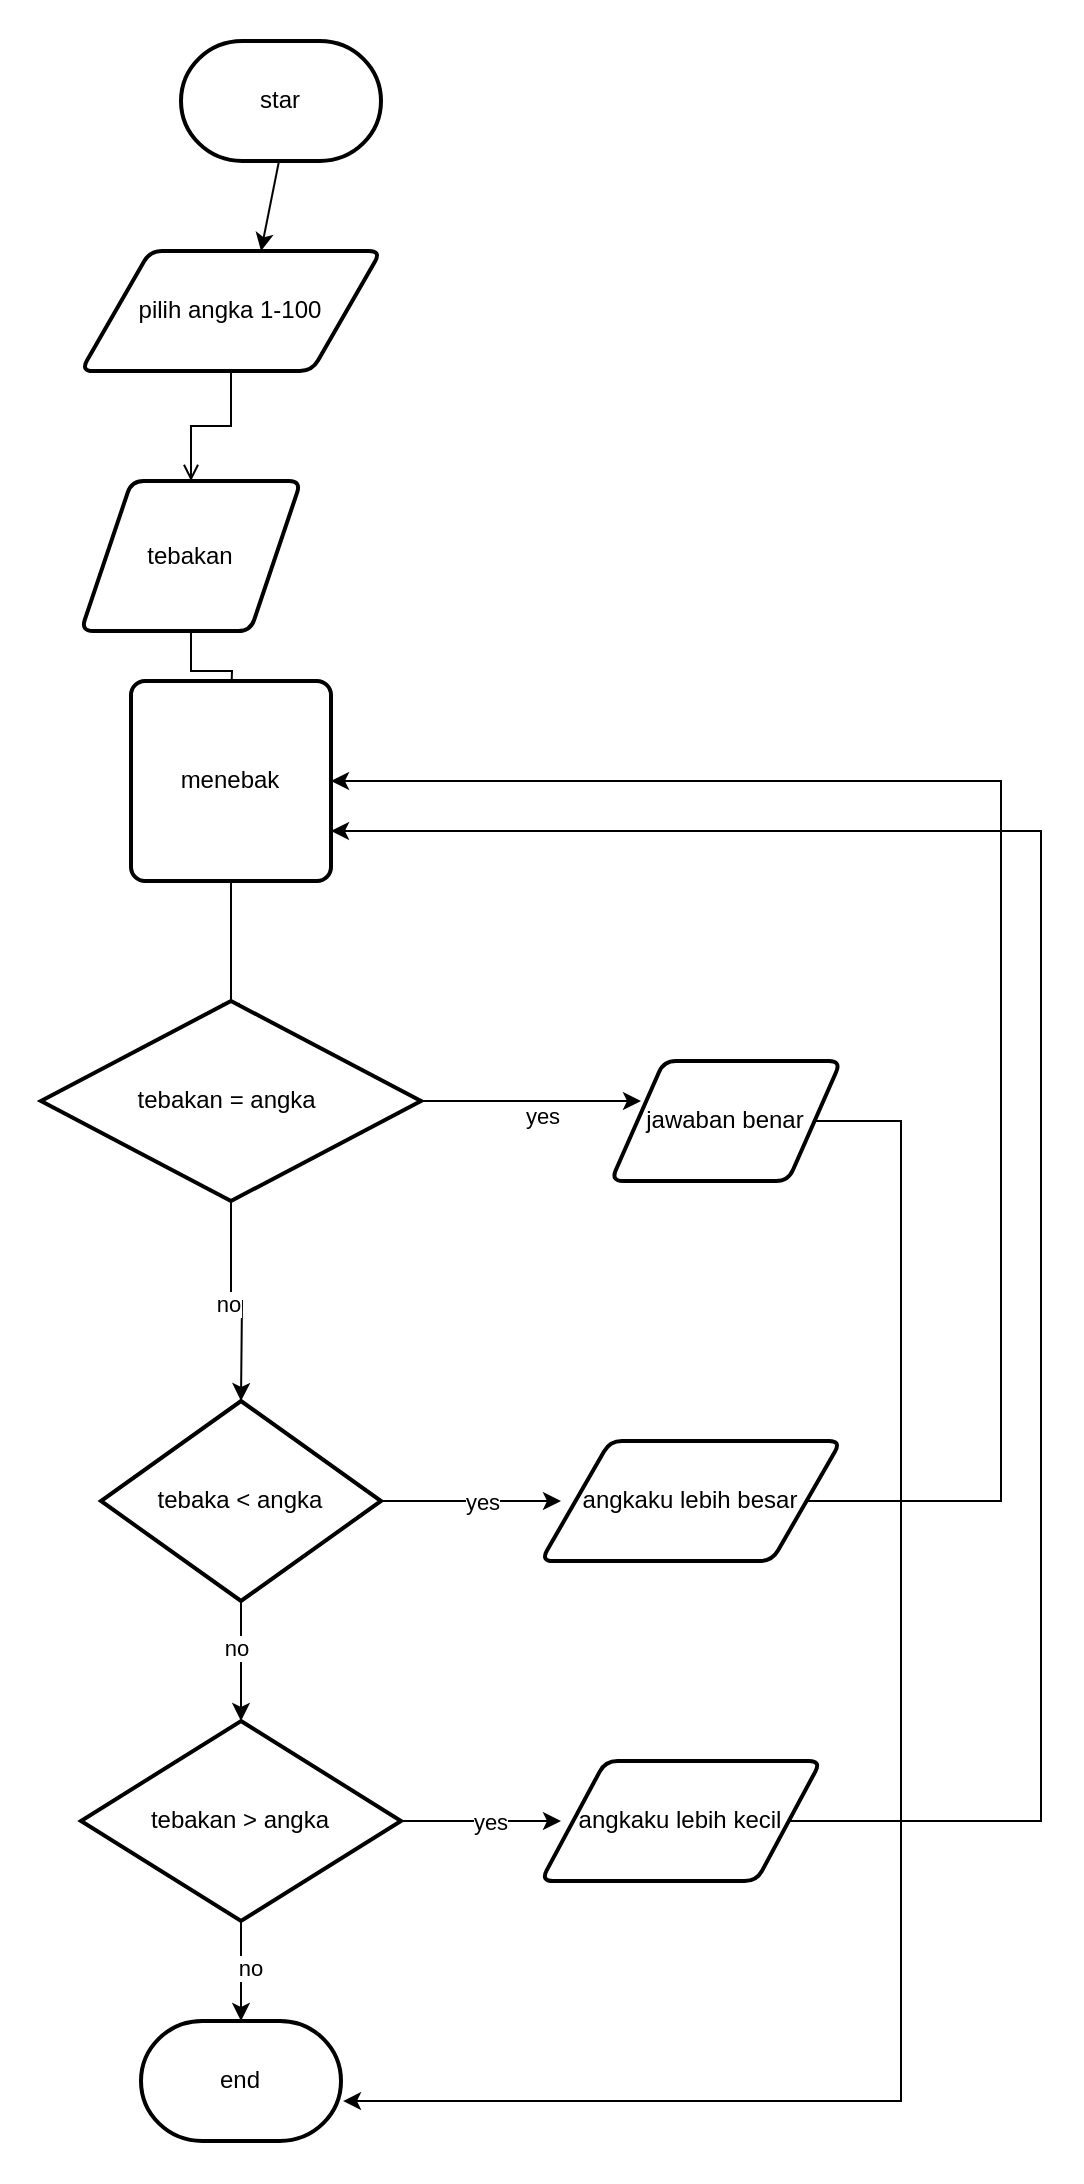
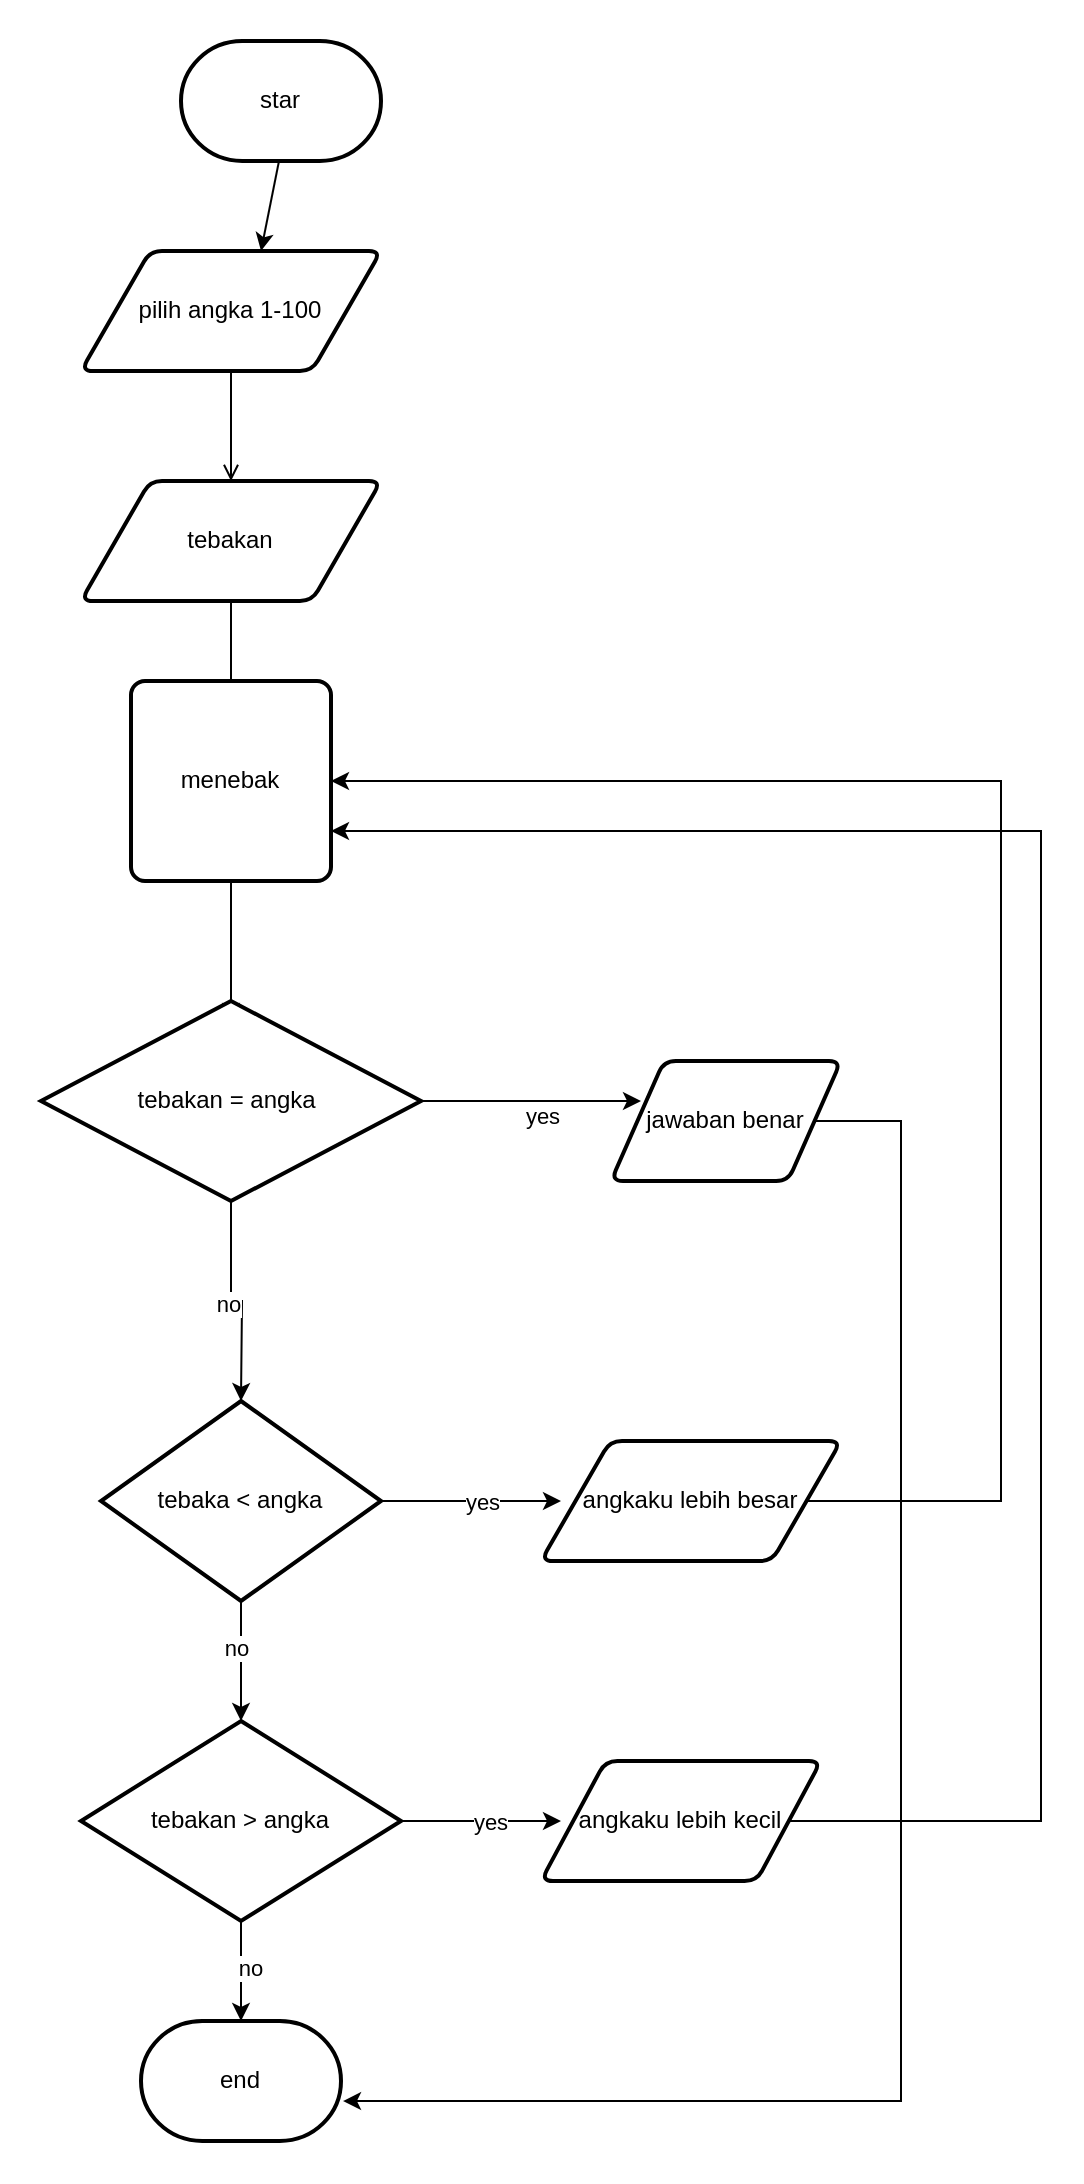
  <mxCell id="0" />
  <mxCell id="1" parent="0" />
  <mxCell id="2" value="" style="endArrow=classic;html=1;rounded=0;" edge="1" parent="1"><mxGeometry width="50" height="50" relative="1" as="geometry"><mxPoint x="140" y="75" as="sourcePoint" /><mxPoint x="130" y="125" as="targetPoint" /></mxGeometry></mxCell>
  <mxCell id="3" value="star" style="strokeWidth=2;html=1;shape=mxgraph.flowchart.terminator;whiteSpace=wrap;" vertex="1" parent="1"><mxGeometry x="90" y="20" width="100" height="60" as="geometry" /></mxCell>
  <mxCell id="4" style="edgeStyle=orthogonalEdgeStyle;rounded=0;orthogonalLoop=1;jettySize=auto;html=1;exitX=0.5;exitY=1;exitDx=0;exitDy=0;entryX=0.5;entryY=0;entryDx=0;entryDy=0;endArrow=open;" edge="1" parent="1" source="5" target="7"><mxGeometry relative="1" as="geometry" /></mxCell>
  <mxCell id="5" value="pilih angka 1-100" style="shape=parallelogram;html=1;strokeWidth=2;perimeter=parallelogramPerimeter;whiteSpace=wrap;rounded=1;arcSize=12;size=0.23;" vertex="1" parent="1"><mxGeometry x="40" y="125" width="150" height="60" as="geometry" /></mxCell>
  <mxCell id="6" style="edgeStyle=orthogonalEdgeStyle;rounded=0;orthogonalLoop=1;jettySize=auto;html=1;exitX=0.5;exitY=1;exitDx=0;exitDy=0;" edge="1" parent="1" source="7"><mxGeometry relative="1" as="geometry"><mxPoint x="115" y="350" as="targetPoint" /></mxGeometry></mxCell>
- <mxCell id="7" value="tebakan" style="shape=parallelogram;html=1;strokeWidth=2;perimeter=parallelogramPerimeter;whiteSpace=wrap;rounded=1;arcSize=12;size=0.23;" vertex="1" parent="1"><mxGeometry x="40" y="240" width="110" height="75" as="geometry" /></mxCell>
+ <mxCell id="7" value="tebakan" style="shape=parallelogram;html=1;strokeWidth=2;perimeter=parallelogramPerimeter;whiteSpace=wrap;rounded=1;arcSize=12;size=0.23;" vertex="1" parent="1"><mxGeometry x="40" y="240" width="150" height="60" as="geometry" /></mxCell>
  <mxCell id="8" style="edgeStyle=orthogonalEdgeStyle;rounded=0;orthogonalLoop=1;jettySize=auto;html=1;exitX=0.5;exitY=1;exitDx=0;exitDy=0;" edge="1" parent="1" source="9"><mxGeometry relative="1" as="geometry"><mxPoint x="115" y="510" as="targetPoint" /></mxGeometry></mxCell>
  <mxCell id="9" value="menebak" style="rounded=1;whiteSpace=wrap;html=1;absoluteArcSize=1;arcSize=14;strokeWidth=2;" vertex="1" parent="1"><mxGeometry x="65" y="340" width="100" height="100" as="geometry" /></mxCell>
  <mxCell id="10" style="edgeStyle=orthogonalEdgeStyle;rounded=0;orthogonalLoop=1;jettySize=auto;html=1;exitX=1;exitY=0.5;exitDx=0;exitDy=0;exitPerimeter=0;" edge="1" parent="1" source="14"><mxGeometry relative="1" as="geometry"><mxPoint x="320" y="550" as="targetPoint" /></mxGeometry></mxCell>
  <mxCell id="11" value="yes" style="edgeLabel;html=1;align=center;verticalAlign=middle;resizable=0;points=[];" vertex="1" connectable="0" parent="10"><mxGeometry x="0.112" y="-7" relative="1" as="geometry"><mxPoint as="offset" /></mxGeometry></mxCell>
  <mxCell id="12" style="edgeStyle=orthogonalEdgeStyle;rounded=0;orthogonalLoop=1;jettySize=auto;html=1;exitX=0.5;exitY=1;exitDx=0;exitDy=0;exitPerimeter=0;" edge="1" parent="1" source="14"><mxGeometry relative="1" as="geometry"><mxPoint x="120" y="700" as="targetPoint" /></mxGeometry></mxCell>
  <mxCell id="13" value="no" style="edgeLabel;html=1;align=center;verticalAlign=middle;resizable=0;points=[];" vertex="1" connectable="0" parent="12"><mxGeometry x="-0.052" y="-2" relative="1" as="geometry"><mxPoint x="-2" y="-1" as="offset" /></mxGeometry></mxCell>
  <mxCell id="14" value="tebakan = angka&amp;nbsp;" style="strokeWidth=2;html=1;shape=mxgraph.flowchart.decision;whiteSpace=wrap;" vertex="1" parent="1"><mxGeometry x="20" y="500" width="190" height="100" as="geometry" /></mxCell>
  <mxCell id="15" value="jawaban benar" style="shape=parallelogram;html=1;strokeWidth=2;perimeter=parallelogramPerimeter;whiteSpace=wrap;rounded=1;arcSize=12;size=0.23;" vertex="1" parent="1"><mxGeometry x="305" y="530" width="115" height="60" as="geometry" /></mxCell>
  <mxCell id="16" style="edgeStyle=orthogonalEdgeStyle;rounded=0;orthogonalLoop=1;jettySize=auto;html=1;exitX=1;exitY=0.5;exitDx=0;exitDy=0;exitPerimeter=0;" edge="1" parent="1" source="20"><mxGeometry relative="1" as="geometry"><mxPoint x="280" y="750" as="targetPoint" /></mxGeometry></mxCell>
  <mxCell id="17" value="yes" style="edgeLabel;html=1;align=center;verticalAlign=middle;resizable=0;points=[];" vertex="1" connectable="0" parent="16"><mxGeometry x="0.116" relative="1" as="geometry"><mxPoint as="offset" /></mxGeometry></mxCell>
  <mxCell id="18" style="edgeStyle=orthogonalEdgeStyle;rounded=0;orthogonalLoop=1;jettySize=auto;html=1;exitX=0.5;exitY=1;exitDx=0;exitDy=0;exitPerimeter=0;" edge="1" parent="1" source="20"><mxGeometry relative="1" as="geometry"><mxPoint x="120" y="860" as="targetPoint" /></mxGeometry></mxCell>
  <mxCell id="19" value="no" style="edgeLabel;html=1;align=center;verticalAlign=middle;resizable=0;points=[];" vertex="1" connectable="0" parent="18"><mxGeometry x="-0.24" y="-3" relative="1" as="geometry"><mxPoint as="offset" /></mxGeometry></mxCell>
  <mxCell id="20" value="tebaka &amp;lt; angka" style="strokeWidth=2;html=1;shape=mxgraph.flowchart.decision;whiteSpace=wrap;" vertex="1" parent="1"><mxGeometry x="50" y="700" width="140" height="100" as="geometry" /></mxCell>
  <mxCell id="21" style="edgeStyle=orthogonalEdgeStyle;rounded=0;orthogonalLoop=1;jettySize=auto;html=1;exitX=1;exitY=0.5;exitDx=0;exitDy=0;entryX=1;entryY=0.5;entryDx=0;entryDy=0;" edge="1" parent="1" source="22" target="9"><mxGeometry relative="1" as="geometry"><Array as="points"><mxPoint x="500" y="750" /><mxPoint x="500" y="390" /></Array></mxGeometry></mxCell>
  <mxCell id="22" value="angkaku lebih besar" style="shape=parallelogram;html=1;strokeWidth=2;perimeter=parallelogramPerimeter;whiteSpace=wrap;rounded=1;arcSize=12;size=0.23;" vertex="1" parent="1"><mxGeometry x="270" y="720" width="150" height="60" as="geometry" /></mxCell>
  <mxCell id="23" style="edgeStyle=orthogonalEdgeStyle;rounded=0;orthogonalLoop=1;jettySize=auto;html=1;exitX=1;exitY=0.5;exitDx=0;exitDy=0;exitPerimeter=0;" edge="1" parent="1" source="27"><mxGeometry relative="1" as="geometry"><mxPoint x="280" y="910" as="targetPoint" /></mxGeometry></mxCell>
  <mxCell id="24" value="yes" style="edgeLabel;html=1;align=center;verticalAlign=middle;resizable=0;points=[];" vertex="1" connectable="0" parent="23"><mxGeometry x="0.106" relative="1" as="geometry"><mxPoint as="offset" /></mxGeometry></mxCell>
  <mxCell id="25" style="edgeStyle=orthogonalEdgeStyle;rounded=0;orthogonalLoop=1;jettySize=auto;html=1;exitX=0.5;exitY=1;exitDx=0;exitDy=0;exitPerimeter=0;" edge="1" parent="1" source="27"><mxGeometry relative="1" as="geometry"><mxPoint x="120" y="1010" as="targetPoint" /></mxGeometry></mxCell>
  <mxCell id="26" value="no" style="edgeLabel;html=1;align=center;verticalAlign=middle;resizable=0;points=[];" vertex="1" connectable="0" parent="25"><mxGeometry x="-0.089" y="4" relative="1" as="geometry"><mxPoint as="offset" /></mxGeometry></mxCell>
  <mxCell id="27" value="tebakan &amp;gt; angka" style="strokeWidth=2;html=1;shape=mxgraph.flowchart.decision;whiteSpace=wrap;" vertex="1" parent="1"><mxGeometry x="40" y="860" width="160" height="100" as="geometry" /></mxCell>
  <mxCell id="28" style="edgeStyle=orthogonalEdgeStyle;rounded=0;orthogonalLoop=1;jettySize=auto;html=1;exitX=1;exitY=0.5;exitDx=0;exitDy=0;entryX=1;entryY=0.75;entryDx=0;entryDy=0;" edge="1" parent="1" source="29" target="9"><mxGeometry relative="1" as="geometry"><Array as="points"><mxPoint x="520" y="910" /><mxPoint x="520" y="415" /></Array></mxGeometry></mxCell>
  <mxCell id="29" value="angkaku lebih kecil" style="shape=parallelogram;html=1;strokeWidth=2;perimeter=parallelogramPerimeter;whiteSpace=wrap;rounded=1;arcSize=12;size=0.23;" vertex="1" parent="1"><mxGeometry x="270" y="880" width="140" height="60" as="geometry" /></mxCell>
  <mxCell id="30" value="end" style="strokeWidth=2;html=1;shape=mxgraph.flowchart.terminator;whiteSpace=wrap;" vertex="1" parent="1"><mxGeometry x="70" y="1010" width="100" height="60" as="geometry" /></mxCell>
  <mxCell id="31" style="edgeStyle=orthogonalEdgeStyle;rounded=0;orthogonalLoop=1;jettySize=auto;html=1;exitX=1;exitY=0.5;exitDx=0;exitDy=0;entryX=1.01;entryY=0.667;entryDx=0;entryDy=0;entryPerimeter=0;" edge="1" parent="1" source="15" target="30"><mxGeometry relative="1" as="geometry"><Array as="points"><mxPoint x="450" y="560" /><mxPoint x="450" y="1050" /></Array></mxGeometry></mxCell>
